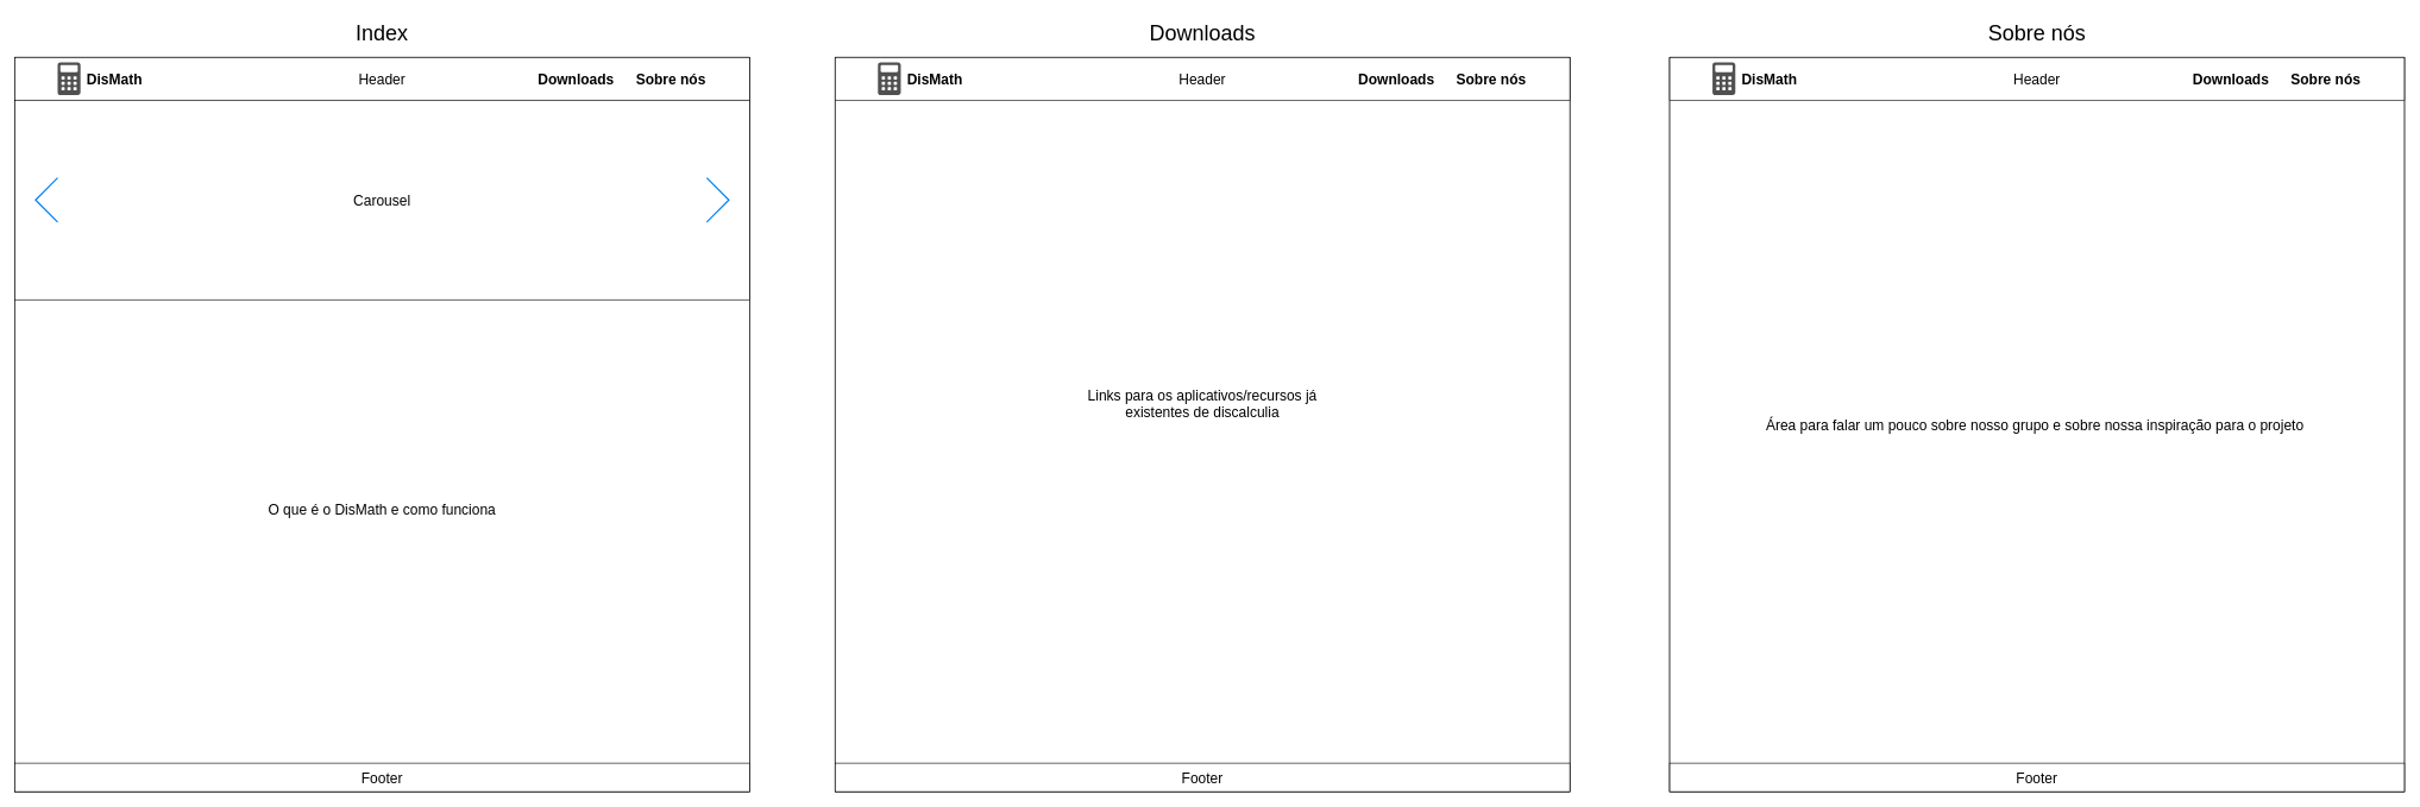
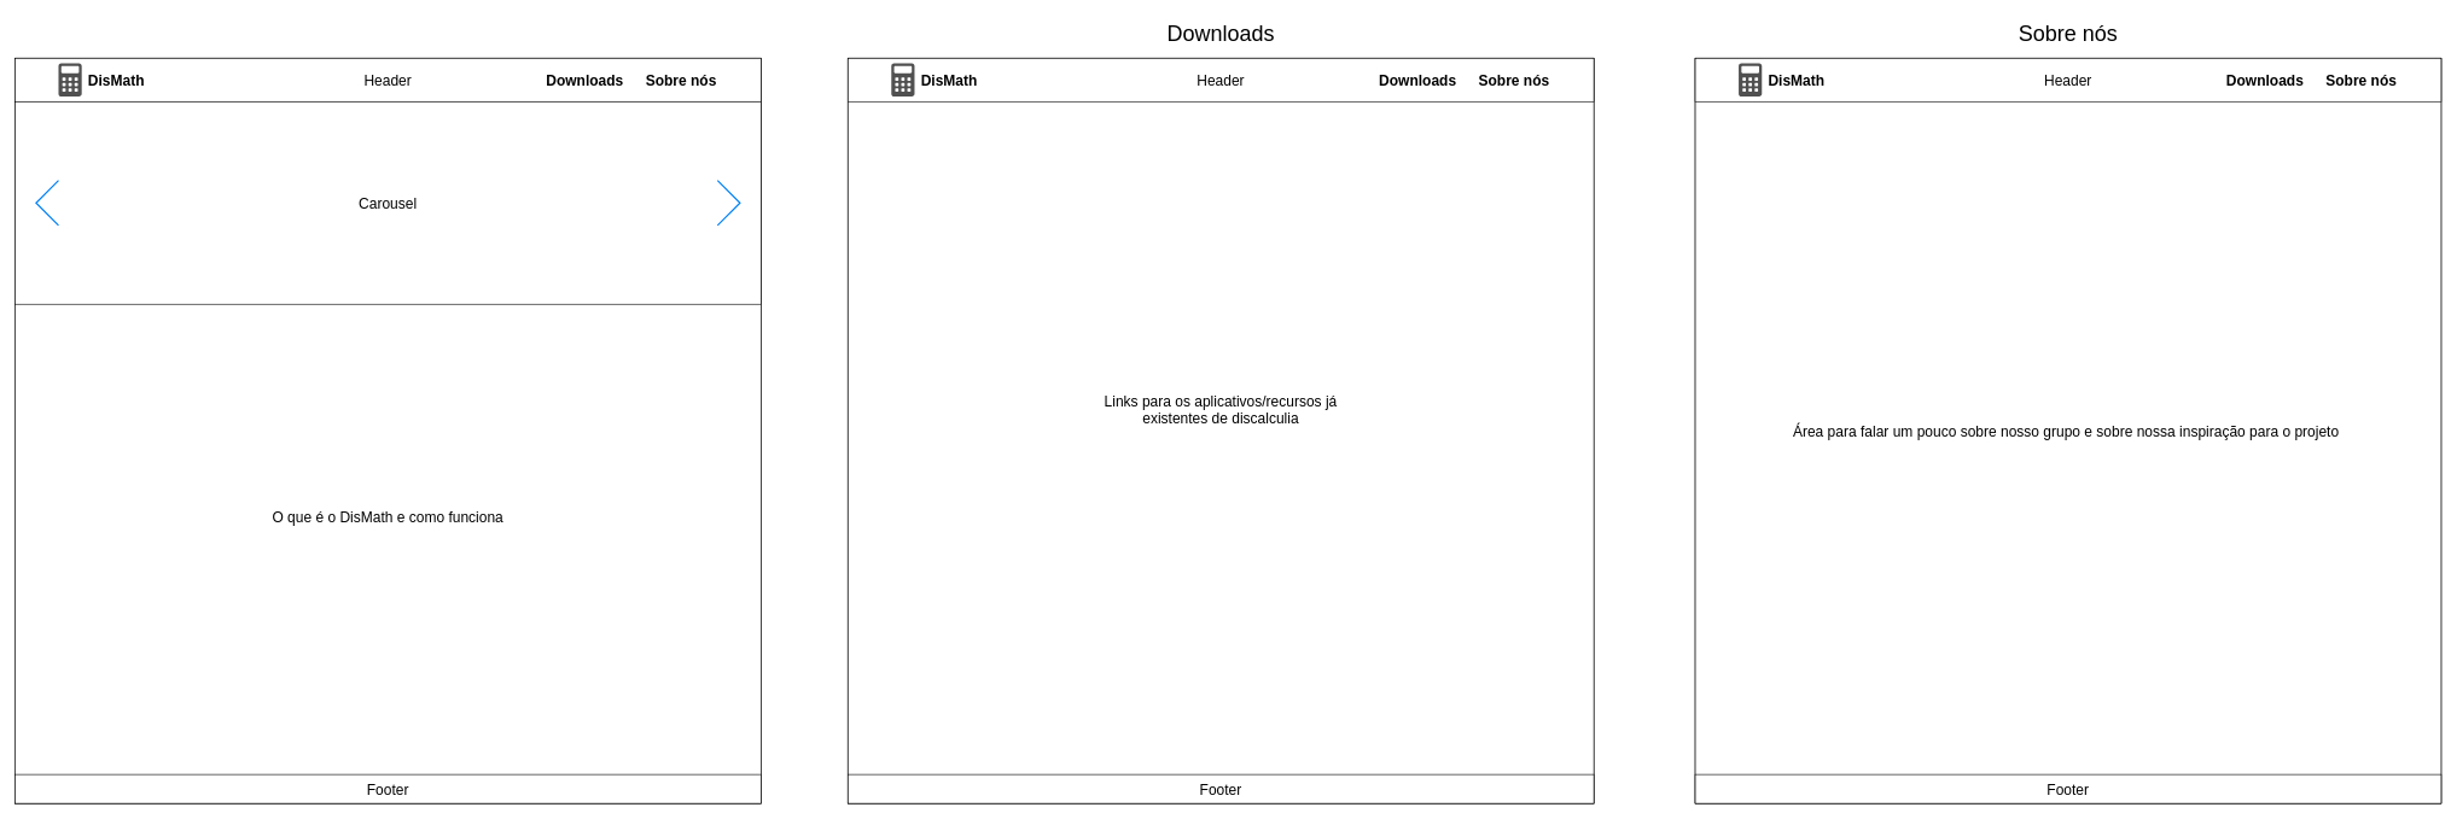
  <mxCell id="0" />
  <mxCell id="1" parent="0" />
  <mxCell id="2" value="" style="swimlane;startSize=0;fillColor=#FFFFFF;gradientColor=none;glass=0;swimlaneLine=0;" parent="1" vertex="1"><mxGeometry x="20" y="80" width="1030" height="1030" as="geometry" /></mxCell>
  <mxCell id="3" value="" style="whiteSpace=wrap;html=1;aspect=fixed;fontSize=20;fillColor=#FFFFFF;gradientColor=none;" parent="2" vertex="1"><mxGeometry width="1030" height="1030" as="geometry" /></mxCell>
  <mxCell id="4" value="&lt;font style=&quot;font-size: 20px;&quot;&gt;Header&lt;/font&gt;" style="rounded=0;whiteSpace=wrap;html=1;" parent="2" vertex="1"><mxGeometry width="1030" height="60" as="geometry" /></mxCell>
  <mxCell id="5" value="" style="sketch=0;pointerEvents=1;shadow=0;dashed=0;html=1;strokeColor=none;fillColor=#505050;labelPosition=center;verticalLabelPosition=bottom;verticalAlign=top;outlineConnect=0;align=center;shape=mxgraph.office.concepts.calculator;fontSize=20;" parent="2" vertex="1"><mxGeometry x="60" y="7" width="32" height="46" as="geometry" /></mxCell>
  <mxCell id="6" value="DisMath" style="text;html=1;strokeColor=none;fillColor=none;align=center;verticalAlign=middle;whiteSpace=wrap;rounded=0;fontSize=20;fontStyle=1" parent="2" vertex="1"><mxGeometry x="110" y="15" width="60" height="30" as="geometry" /></mxCell>
  <mxCell id="7" value="Carousel" style="rounded=0;whiteSpace=wrap;html=1;fontSize=20;fillColor=#FFFFFF;gradientColor=none;" parent="2" vertex="1"><mxGeometry y="60" width="1030" height="280" as="geometry" /></mxCell>
  <mxCell id="8" value="Footer" style="rounded=0;whiteSpace=wrap;html=1;fontSize=20;fillColor=#FFFFFF;gradientColor=none;" parent="2" vertex="1"><mxGeometry y="990" width="1030" height="40" as="geometry" /></mxCell>
  <mxCell id="9" value="" style="html=1;verticalLabelPosition=bottom;labelBackgroundColor=#ffffff;verticalAlign=top;shadow=0;dashed=0;strokeWidth=2;shape=mxgraph.ios7.misc.left;strokeColor=#0080f0;fontSize=20;fillColor=#FFFFFF;gradientColor=none;" parent="2" vertex="1"><mxGeometry x="29" y="169" width="31" height="62" as="geometry" /></mxCell>
  <mxCell id="10" value="" style="html=1;verticalLabelPosition=bottom;labelBackgroundColor=#ffffff;verticalAlign=top;shadow=0;dashed=0;strokeWidth=2;shape=mxgraph.ios7.misc.right;strokeColor=#0080f0;fontSize=20;fillColor=#FFFFFF;gradientColor=none;" parent="2" vertex="1"><mxGeometry x="970" y="169" width="31" height="62" as="geometry" /></mxCell>
  <mxCell id="11" value="O que é o DisMath e como funciona" style="rounded=0;whiteSpace=wrap;html=1;glass=0;fontSize=20;fillColor=#FFFFFF;gradientColor=none;rotation=90;align=center;verticalAlign=middle;labelPosition=center;verticalLabelPosition=middle;horizontal=0;strokeColor=none;" parent="2" vertex="1"><mxGeometry x="395" y="450" width="240" height="367.75" as="geometry" /></mxCell>
  <mxCell id="12" value="&lt;div style=&quot;&quot;&gt;&lt;span style=&quot;background-color: initial;&quot;&gt;Sobre nós&lt;/span&gt;&lt;/div&gt;" style="text;html=1;strokeColor=none;fillColor=none;align=center;verticalAlign=middle;whiteSpace=wrap;rounded=0;fontSize=20;fontStyle=1" vertex="1" parent="2"><mxGeometry x="870" y="15" width="100" height="30" as="geometry" /></mxCell>
  <mxCell id="13" value="Downloads" style="text;html=1;strokeColor=none;fillColor=none;align=center;verticalAlign=middle;whiteSpace=wrap;rounded=0;fontSize=20;fontStyle=1" vertex="1" parent="2"><mxGeometry x="757" y="15" width="60" height="30" as="geometry" /></mxCell>
  <mxCell id="14" value="" style="swimlane;startSize=0;fillColor=#FFFFFF;gradientColor=none;glass=0;swimlaneLine=0;" vertex="1" parent="1"><mxGeometry x="1170" y="80" width="1030" height="1030" as="geometry" /></mxCell>
  <mxCell id="15" value="Body" style="whiteSpace=wrap;html=1;aspect=fixed;fontSize=20;fillColor=#FFFFFF;gradientColor=none;" vertex="1" parent="14"><mxGeometry width="1030" height="1030" as="geometry" /></mxCell>
  <mxCell id="16" value="Footer" style="rounded=0;whiteSpace=wrap;html=1;fontSize=20;fillColor=#FFFFFF;gradientColor=none;" vertex="1" parent="14"><mxGeometry y="990" width="1030" height="40" as="geometry" /></mxCell>
  <mxCell id="17" value="Links para os aplicativos/recursos já existentes de discalculia" style="rounded=0;whiteSpace=wrap;html=1;glass=0;fontSize=20;fillColor=#FFFFFF;gradientColor=none;strokeColor=none;" vertex="1" parent="14"><mxGeometry x="330" y="320" width="370" height="330" as="geometry" /></mxCell>
  <mxCell id="18" value="&lt;font style=&quot;font-size: 20px;&quot;&gt;Header&lt;/font&gt;" style="rounded=0;whiteSpace=wrap;html=1;" vertex="1" parent="14"><mxGeometry width="1030" height="60" as="geometry" /></mxCell>
  <mxCell id="19" value="" style="sketch=0;pointerEvents=1;shadow=0;dashed=0;html=1;strokeColor=none;fillColor=#505050;labelPosition=center;verticalLabelPosition=bottom;verticalAlign=top;outlineConnect=0;align=center;shape=mxgraph.office.concepts.calculator;fontSize=20;" vertex="1" parent="14"><mxGeometry x="60" y="7" width="32" height="46" as="geometry" /></mxCell>
  <mxCell id="20" value="DisMath" style="text;html=1;strokeColor=none;fillColor=none;align=center;verticalAlign=middle;whiteSpace=wrap;rounded=0;fontSize=20;fontStyle=1" vertex="1" parent="14"><mxGeometry x="110" y="15" width="60" height="30" as="geometry" /></mxCell>
  <mxCell id="21" value="&lt;div style=&quot;&quot;&gt;&lt;span style=&quot;background-color: initial;&quot;&gt;Sobre nós&lt;/span&gt;&lt;/div&gt;" style="text;html=1;strokeColor=none;fillColor=none;align=center;verticalAlign=middle;whiteSpace=wrap;rounded=0;fontSize=20;fontStyle=1" vertex="1" parent="14"><mxGeometry x="870" y="15" width="100" height="30" as="geometry" /></mxCell>
  <mxCell id="22" value="Downloads" style="text;html=1;strokeColor=none;fillColor=none;align=center;verticalAlign=middle;whiteSpace=wrap;rounded=0;fontSize=20;fontStyle=1" vertex="1" parent="14"><mxGeometry x="757" y="15" width="60" height="30" as="geometry" /></mxCell>
  <mxCell id="23" value="" style="swimlane;startSize=0;fillColor=#FFFFFF;gradientColor=none;glass=0;swimlaneLine=0;" vertex="1" parent="1"><mxGeometry x="2340" y="80" width="1030" height="1030" as="geometry" /></mxCell>
  <mxCell id="24" value="Área para falar um pouco sobre nosso grupo e sobre nossa inspiração para o projeto&amp;nbsp;" style="whiteSpace=wrap;html=1;aspect=fixed;fontSize=20;fillColor=#FFFFFF;gradientColor=none;" vertex="1" parent="23"><mxGeometry width="1030" height="1030" as="geometry" /></mxCell>
  <mxCell id="25" value="Footer" style="rounded=0;whiteSpace=wrap;html=1;fontSize=20;fillColor=#FFFFFF;gradientColor=none;" vertex="1" parent="23"><mxGeometry y="990" width="1030" height="40" as="geometry" /></mxCell>
  <mxCell id="26" value="&lt;font style=&quot;font-size: 20px;&quot;&gt;Header&lt;/font&gt;" style="rounded=0;whiteSpace=wrap;html=1;" vertex="1" parent="23"><mxGeometry width="1030" height="60" as="geometry" /></mxCell>
  <mxCell id="27" value="" style="sketch=0;pointerEvents=1;shadow=0;dashed=0;html=1;strokeColor=none;fillColor=#505050;labelPosition=center;verticalLabelPosition=bottom;verticalAlign=top;outlineConnect=0;align=center;shape=mxgraph.office.concepts.calculator;fontSize=20;" vertex="1" parent="23"><mxGeometry x="60" y="7" width="32" height="46" as="geometry" /></mxCell>
  <mxCell id="28" value="DisMath" style="text;html=1;strokeColor=none;fillColor=none;align=center;verticalAlign=middle;whiteSpace=wrap;rounded=0;fontSize=20;fontStyle=1" vertex="1" parent="23"><mxGeometry x="110" y="15" width="60" height="30" as="geometry" /></mxCell>
  <mxCell id="29" value="&lt;div style=&quot;&quot;&gt;&lt;span style=&quot;background-color: initial;&quot;&gt;Sobre nós&lt;/span&gt;&lt;/div&gt;" style="text;html=1;strokeColor=none;fillColor=none;align=center;verticalAlign=middle;whiteSpace=wrap;rounded=0;fontSize=20;fontStyle=1" vertex="1" parent="23"><mxGeometry x="870" y="15" width="100" height="30" as="geometry" /></mxCell>
  <mxCell id="30" value="Downloads" style="text;html=1;strokeColor=none;fillColor=none;align=center;verticalAlign=middle;whiteSpace=wrap;rounded=0;fontSize=20;fontStyle=1" vertex="1" parent="23"><mxGeometry x="757" y="15" width="60" height="30" as="geometry" /></mxCell>
- <mxCell id="31" value="&lt;font style=&quot;font-size: 30px;&quot;&gt;Index&lt;/font&gt;" style="text;html=1;strokeColor=none;fillColor=none;align=center;verticalAlign=middle;whiteSpace=wrap;rounded=0;" vertex="1" parent="1"><mxGeometry x="20" y="20" width="1030" height="50" as="geometry" /></mxCell>
  <mxCell id="32" value="&lt;span style=&quot;font-size: 30px;&quot;&gt;Downloads&lt;/span&gt;" style="text;html=1;strokeColor=none;fillColor=none;align=center;verticalAlign=middle;whiteSpace=wrap;rounded=0;" vertex="1" parent="1"><mxGeometry x="1170" y="20" width="1030" height="50" as="geometry" /></mxCell>
  <mxCell id="33" value="&lt;span style=&quot;font-size: 30px;&quot;&gt;Sobre nós&lt;/span&gt;" style="text;html=1;strokeColor=none;fillColor=none;align=center;verticalAlign=middle;whiteSpace=wrap;rounded=0;" vertex="1" parent="1"><mxGeometry x="2340" y="20" width="1030" height="50" as="geometry" /></mxCell>
